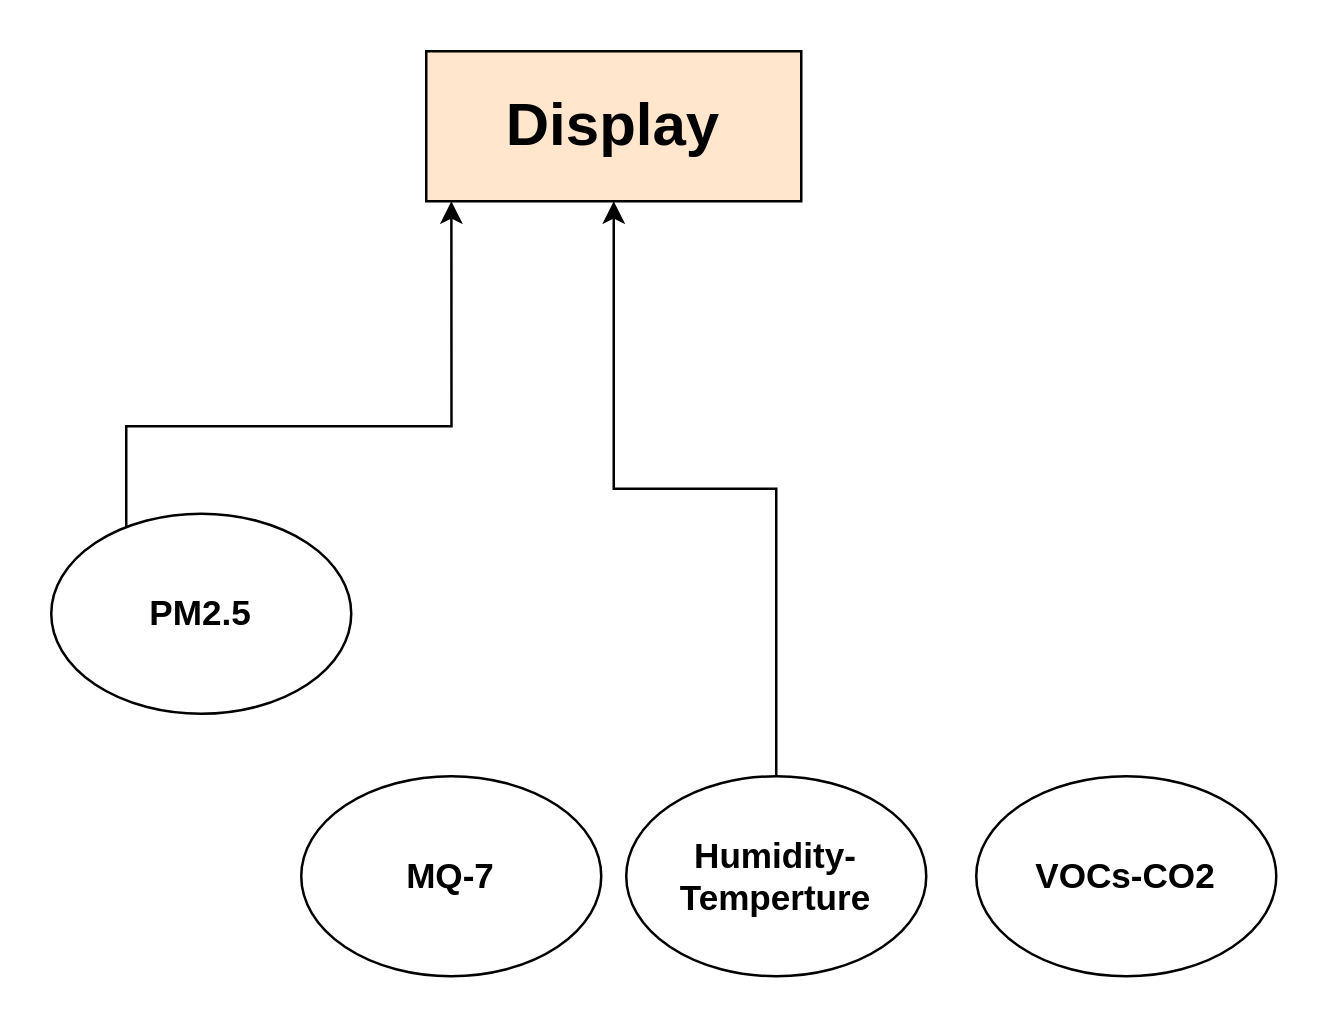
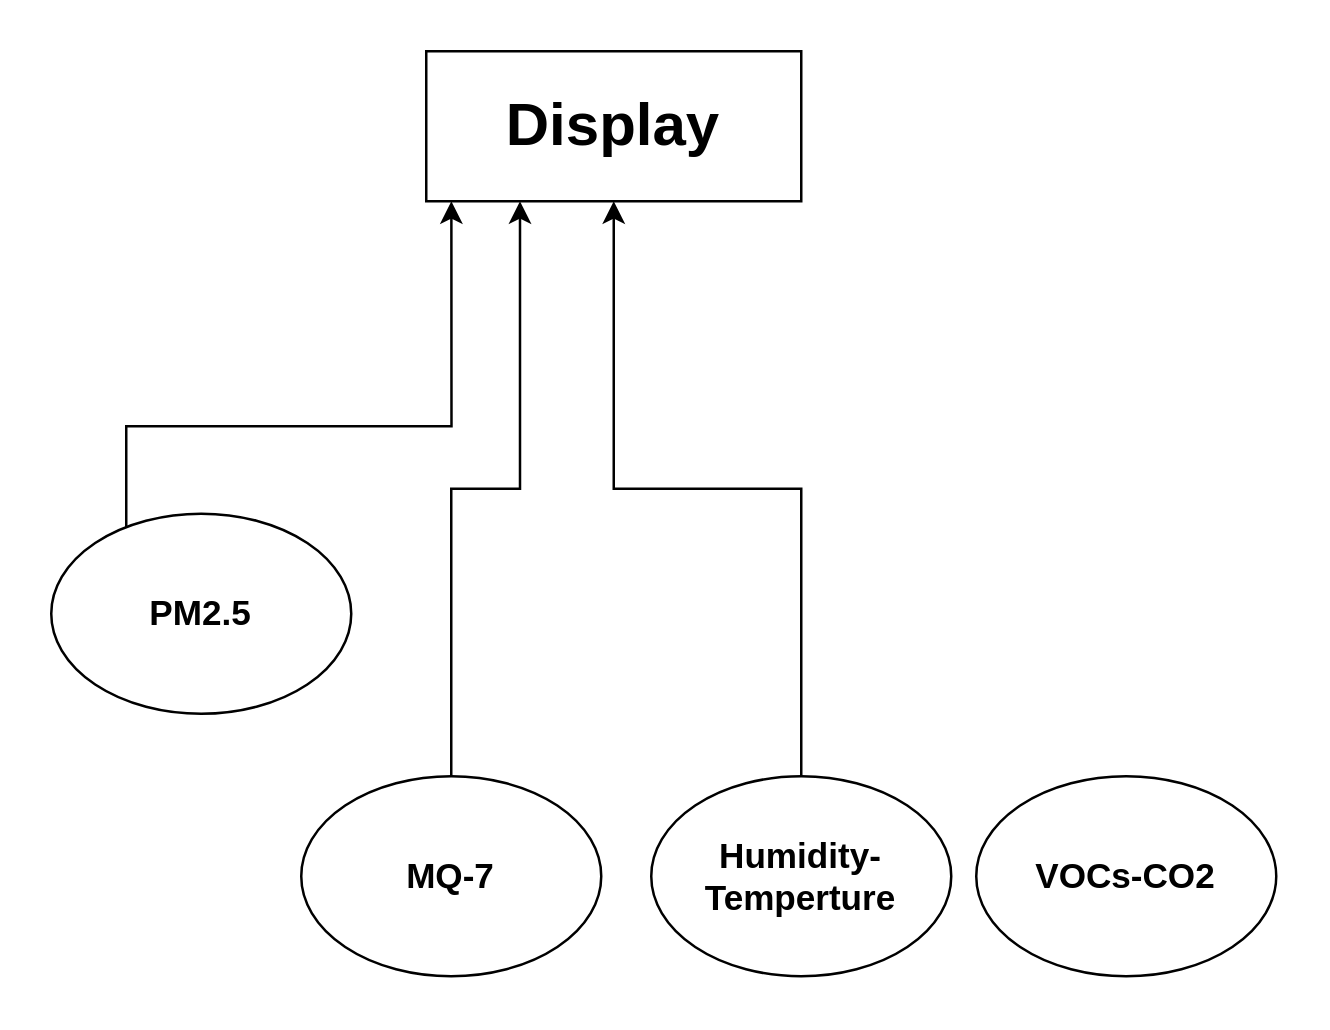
  <mxCell id="0" />
  <mxCell id="1" parent="0" />
- <mxCell id="2" value="&lt;h1&gt;Display&lt;/h1&gt;" style="rounded=0;whiteSpace=wrap;html=1;fillColor=#ffe6cc;" vertex="1" parent="1"><mxGeometry x="170" y="20" width="150" height="60" as="geometry" /></mxCell>
+ <mxCell id="2" value="&lt;h1&gt;Display&lt;/h1&gt;" style="rounded=0;whiteSpace=wrap;html=1;" vertex="1" parent="1"><mxGeometry x="170" y="20" width="150" height="60" as="geometry" /></mxCell>
+ <mxCell id="3" style="edgeStyle=orthogonalEdgeStyle;rounded=0;orthogonalLoop=1;jettySize=auto;html=1;entryX=0.25;entryY=1;entryDx=0;entryDy=0;" edge="1" parent="1" source="4" target="2"><mxGeometry relative="1" as="geometry" /></mxCell>
  <mxCell id="4" value="&lt;h3&gt;MQ-7&lt;/h3&gt;" style="ellipse;whiteSpace=wrap;html=1;" vertex="1" parent="1"><mxGeometry x="120" y="310" width="120" height="80" as="geometry" /></mxCell>
  <mxCell id="5" value="&lt;h3&gt;PM2.5&lt;/h3&gt;" style="ellipse;whiteSpace=wrap;html=1;" vertex="1" parent="1"><mxGeometry x="20" y="205" width="120" height="80" as="geometry" /></mxCell>
  <mxCell id="6" style="edgeStyle=orthogonalEdgeStyle;rounded=0;orthogonalLoop=1;jettySize=auto;html=1;entryX=0.5;entryY=1;entryDx=0;entryDy=0;" edge="1" parent="1" source="7" target="2"><mxGeometry relative="1" as="geometry" /></mxCell>
- <mxCell id="7" value="&lt;h3&gt;Humidity-Temperture&lt;/h3&gt;" style="ellipse;whiteSpace=wrap;html=1;" vertex="1" parent="1"><mxGeometry x="250" y="310" width="120" height="80" as="geometry" /></mxCell>
+ <mxCell id="7" value="&lt;h3&gt;Humidity-Temperture&lt;/h3&gt;" style="ellipse;whiteSpace=wrap;html=1;" vertex="1" parent="1"><mxGeometry x="260" y="310" width="120" height="80" as="geometry" /></mxCell>
  <mxCell id="8" value="&lt;h3&gt;VOCs-CO2&lt;/h3&gt;" style="ellipse;whiteSpace=wrap;html=1;" vertex="1" parent="1"><mxGeometry x="390" y="310" width="120" height="80" as="geometry" /></mxCell>
  <mxCell id="9" style="edgeStyle=orthogonalEdgeStyle;rounded=0;orthogonalLoop=1;jettySize=auto;html=1;entryX=0.067;entryY=1;entryDx=0;entryDy=0;entryPerimeter=0;" edge="1" parent="1" source="5" target="2"><mxGeometry relative="1" as="geometry"><Array as="points"><mxPoint x="50" y="170" /><mxPoint x="180" y="170" /></Array></mxGeometry></mxCell>
